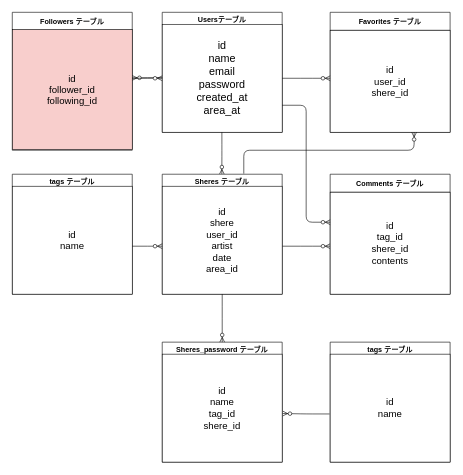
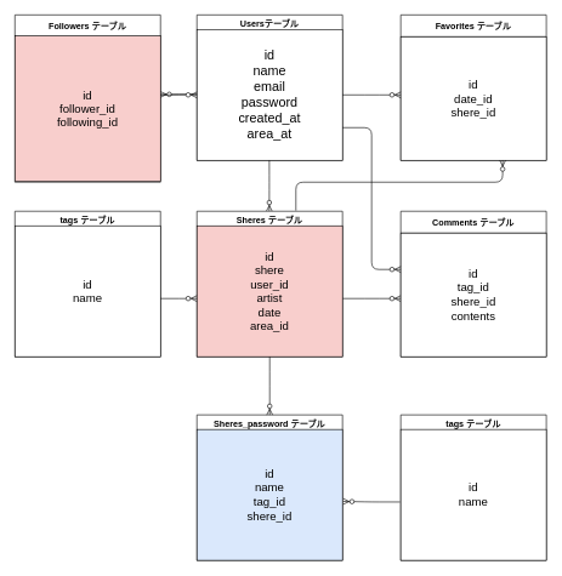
  <mxCell id="0" />
  <mxCell id="1" parent="0" />
  <mxCell id="2" value="Usersテーブル" style="swimlane;" parent="1" vertex="1"><mxGeometry x="270" y="20" width="200" height="200" as="geometry" /></mxCell>
  <mxCell id="3" value="&lt;font style=&quot;font-size: 18px&quot;&gt;id&lt;br&gt;name&lt;br&gt;email&lt;br&gt;password&lt;br&gt;created_at&lt;br&gt;area_at&lt;/font&gt;" style="whiteSpace=wrap;html=1;" parent="2" vertex="1"><mxGeometry y="20" width="200" height="180" as="geometry" /></mxCell>
  <mxCell id="4" value="" style="fontSize=12;html=1;endArrow=ERzeroToMany;endFill=1;edgeStyle=orthogonalEdgeStyle;entryX=1;entryY=0.5;entryDx=0;entryDy=0;" parent="2" edge="1"><mxGeometry width="100" height="100" relative="1" as="geometry"><mxPoint y="109" as="sourcePoint" /><mxPoint x="-50" y="109.41" as="targetPoint" /><Array as="points"><mxPoint x="-25" y="110" /></Array></mxGeometry></mxCell>
  <mxCell id="5" value="" style="fontSize=12;html=1;endArrow=ERzeroToMany;endFill=1;edgeStyle=orthogonalEdgeStyle;" parent="1" edge="1"><mxGeometry width="100" height="100" relative="1" as="geometry"><mxPoint x="470" y="410" as="sourcePoint" /><mxPoint x="550" y="410" as="targetPoint" /><Array as="points"><mxPoint x="510" y="410" /></Array></mxGeometry></mxCell>
  <mxCell id="6" value="" style="fontSize=12;html=1;endArrow=ERzeroToMany;endFill=1;edgeStyle=orthogonalEdgeStyle;" parent="1" edge="1"><mxGeometry width="100" height="100" relative="1" as="geometry"><mxPoint x="369.47" y="220" as="sourcePoint" /><mxPoint x="369.41" y="290" as="targetPoint" /><Array as="points"><mxPoint x="369.47" y="250" /><mxPoint x="369.47" y="250" /></Array></mxGeometry></mxCell>
  <mxCell id="7" value="Sheres テーブル" style="swimlane;" parent="1" vertex="1"><mxGeometry x="270" y="290" width="200.0" height="200" as="geometry" /></mxCell>
- <mxCell id="8" value="&lt;font size=&quot;3&quot;&gt;id&lt;br&gt;shere&lt;br&gt;user_id&lt;br&gt;artist&lt;br&gt;date&lt;br&gt;area_id&lt;br&gt;&lt;/font&gt;" style="rounded=0;whiteSpace=wrap;html=1;" parent="7" vertex="1"><mxGeometry y="20" width="200" height="180" as="geometry" /></mxCell>
+ <mxCell id="8" value="&lt;font size=&quot;3&quot;&gt;id&lt;br&gt;shere&lt;br&gt;user_id&lt;br&gt;artist&lt;br&gt;date&lt;br&gt;area_id&lt;br&gt;&lt;/font&gt;" style="rounded=0;whiteSpace=wrap;html=1;fillColor=#f8cecc;" parent="7" vertex="1"><mxGeometry y="20" width="200" height="180" as="geometry" /></mxCell>
  <mxCell id="9" value="Favorites テーブル" style="swimlane;startSize=30;" parent="1" vertex="1"><mxGeometry x="550" y="20" width="200" height="200" as="geometry" /></mxCell>
- <mxCell id="10" value="&lt;font size=&quot;3&quot;&gt;id&lt;br&gt;user_id&lt;br&gt;shere_id&lt;br&gt;&lt;/font&gt;" style="rounded=0;whiteSpace=wrap;html=1;" parent="9" vertex="1"><mxGeometry y="30" width="200" height="170" as="geometry" /></mxCell>
+ <mxCell id="10" value="&lt;font size=&quot;3&quot;&gt;id&lt;br&gt;date_id&lt;br&gt;shere_id&lt;br&gt;&lt;/font&gt;" style="rounded=0;whiteSpace=wrap;html=1;" parent="9" vertex="1"><mxGeometry y="30" width="200" height="170" as="geometry" /></mxCell>
  <mxCell id="11" value="Comments テーブル" style="swimlane;startSize=30;" parent="1" vertex="1"><mxGeometry x="550" y="290" width="200" height="200" as="geometry" /></mxCell>
  <mxCell id="12" value="&lt;font size=&quot;3&quot;&gt;id&lt;br&gt;tag_id&lt;br&gt;shere_id&lt;br&gt;contents&lt;br&gt;&lt;/font&gt;" style="rounded=0;whiteSpace=wrap;html=1;" parent="11" vertex="1"><mxGeometry y="30" width="200" height="170" as="geometry" /></mxCell>
  <mxCell id="13" value="Followers テーブル" style="swimlane;startSize=30;" parent="1" vertex="1"><mxGeometry x="20" y="20" width="200" height="230" as="geometry" /></mxCell>
  <mxCell id="14" value="&lt;font size=&quot;3&quot;&gt;id&lt;br&gt;follower_id&lt;br&gt;following_id&lt;br&gt;&lt;/font&gt;" style="rounded=0;whiteSpace=wrap;html=1;fillColor=#f8cecc;" parent="13" vertex="1"><mxGeometry y="29" width="200" height="200" as="geometry" /></mxCell>
  <mxCell id="15" value="" style="fontSize=12;html=1;endArrow=ERzeroToMany;endFill=1;edgeStyle=orthogonalEdgeStyle;" parent="1" edge="1"><mxGeometry width="100" height="100" relative="1" as="geometry"><mxPoint x="220" y="130" as="sourcePoint" /><mxPoint x="270" y="130" as="targetPoint" /><Array as="points"><mxPoint x="255" y="130" /></Array></mxGeometry></mxCell>
  <mxCell id="16" value="tags テーブル" style="swimlane;" parent="1" vertex="1"><mxGeometry x="20" y="290" width="200.0" height="200" as="geometry" /></mxCell>
  <mxCell id="17" value="&lt;font size=&quot;3&quot;&gt;id&lt;br&gt;name&lt;br&gt;&lt;/font&gt;" style="rounded=0;whiteSpace=wrap;html=1;" parent="16" vertex="1"><mxGeometry y="20" width="200" height="180" as="geometry" /></mxCell>
  <mxCell id="18" value="" style="fontSize=12;html=1;endArrow=ERzeroToMany;endFill=1;edgeStyle=orthogonalEdgeStyle;exitX=1;exitY=0.75;exitDx=0;exitDy=0;" parent="1" source="3" edge="1"><mxGeometry width="100" height="100" relative="1" as="geometry"><mxPoint x="700" y="490" as="sourcePoint" /><mxPoint x="550" y="370" as="targetPoint" /><Array as="points"><mxPoint x="510" y="175" /><mxPoint x="510" y="370" /></Array></mxGeometry></mxCell>
  <mxCell id="19" value="" style="fontSize=12;html=1;endArrow=ERzeroToMany;endFill=1;edgeStyle=orthogonalEdgeStyle;" parent="1" edge="1"><mxGeometry width="100" height="100" relative="1" as="geometry"><mxPoint x="406" y="289" as="sourcePoint" /><mxPoint x="690" y="220" as="targetPoint" /><Array as="points"><mxPoint x="406" y="289" /><mxPoint x="406" y="250" /><mxPoint x="690" y="250" /></Array></mxGeometry></mxCell>
  <mxCell id="20" value="" style="fontSize=12;html=1;endArrow=ERzeroToMany;endFill=1;edgeStyle=orthogonalEdgeStyle;" parent="1" edge="1"><mxGeometry width="100" height="100" relative="1" as="geometry"><mxPoint x="220" y="410" as="sourcePoint" /><mxPoint x="270" y="410" as="targetPoint" /><Array as="points"><mxPoint x="255" y="410" /></Array></mxGeometry></mxCell>
  <mxCell id="21" value="" style="fontSize=12;html=1;endArrow=ERzeroToMany;endFill=1;edgeStyle=orthogonalEdgeStyle;" parent="1" edge="1"><mxGeometry width="100" height="100" relative="1" as="geometry"><mxPoint x="470" y="130" as="sourcePoint" /><mxPoint x="550" y="130" as="targetPoint" /><Array as="points"><mxPoint x="510" y="130" /></Array></mxGeometry></mxCell>
  <mxCell id="22" value="Sheres_password テーブル" style="swimlane;" parent="1" vertex="1"><mxGeometry x="270" y="570" width="200.0" height="200" as="geometry" /></mxCell>
- <mxCell id="23" value="&lt;font size=&quot;3&quot;&gt;id&lt;br&gt;name&lt;br&gt;tag_id&lt;br&gt;shere_id&lt;br&gt;&lt;/font&gt;" style="rounded=0;whiteSpace=wrap;html=1;" parent="22" vertex="1"><mxGeometry y="20" width="200" height="180" as="geometry" /></mxCell>
+ <mxCell id="23" value="&lt;font size=&quot;3&quot;&gt;id&lt;br&gt;name&lt;br&gt;tag_id&lt;br&gt;shere_id&lt;br&gt;&lt;/font&gt;" style="rounded=0;whiteSpace=wrap;html=1;fillColor=#dae8fc;" parent="22" vertex="1"><mxGeometry y="20" width="200" height="180" as="geometry" /></mxCell>
  <mxCell id="24" value="" style="fontSize=12;html=1;endArrow=ERzeroToMany;endFill=1;edgeStyle=orthogonalEdgeStyle;entryX=0.5;entryY=0;entryDx=0;entryDy=0;" parent="1" target="22" edge="1"><mxGeometry width="100" height="100" relative="1" as="geometry"><mxPoint x="370" y="490" as="sourcePoint" /><mxPoint x="440" y="530" as="targetPoint" /><Array as="points"><mxPoint x="370" y="520" /><mxPoint x="370" y="520" /></Array></mxGeometry></mxCell>
  <mxCell id="25" value="" style="fontSize=12;html=1;endArrow=ERzeroToMany;endFill=1;edgeStyle=orthogonalEdgeStyle;exitX=-0.005;exitY=0.554;exitDx=0;exitDy=0;exitPerimeter=0;" parent="1" source="27" edge="1"><mxGeometry width="100" height="100" relative="1" as="geometry"><mxPoint x="379" y="580" as="sourcePoint" /><mxPoint x="471" y="689" as="targetPoint" /><Array as="points"><mxPoint x="510" y="690" /></Array></mxGeometry></mxCell>
  <mxCell id="26" value="tags テーブル" style="swimlane;" parent="1" vertex="1"><mxGeometry x="550" y="570" width="200.0" height="200" as="geometry" /></mxCell>
  <mxCell id="27" value="&lt;font size=&quot;3&quot;&gt;id&lt;br&gt;name&lt;br&gt;&lt;/font&gt;" style="rounded=0;whiteSpace=wrap;html=1;" parent="26" vertex="1"><mxGeometry y="20" width="200" height="180" as="geometry" /></mxCell>
